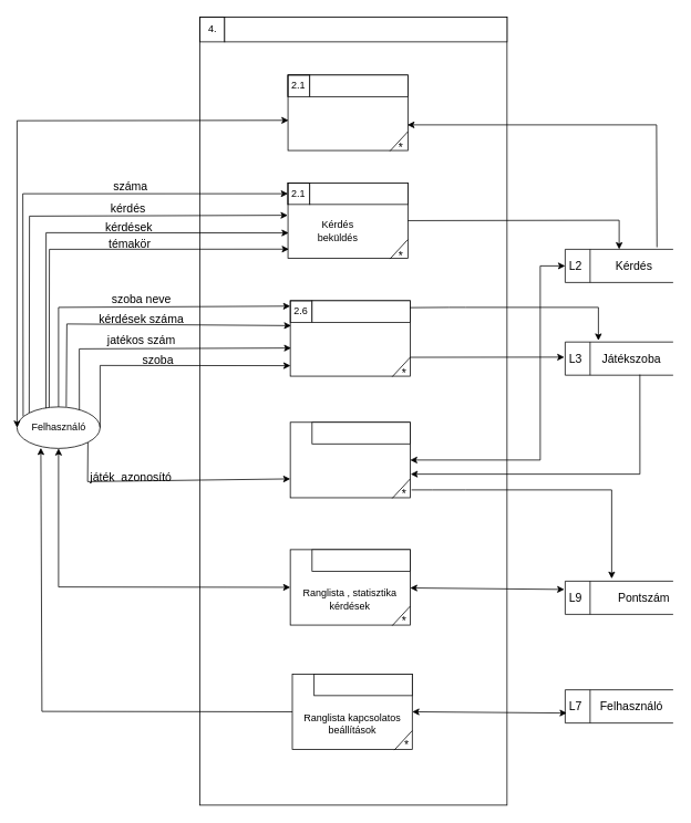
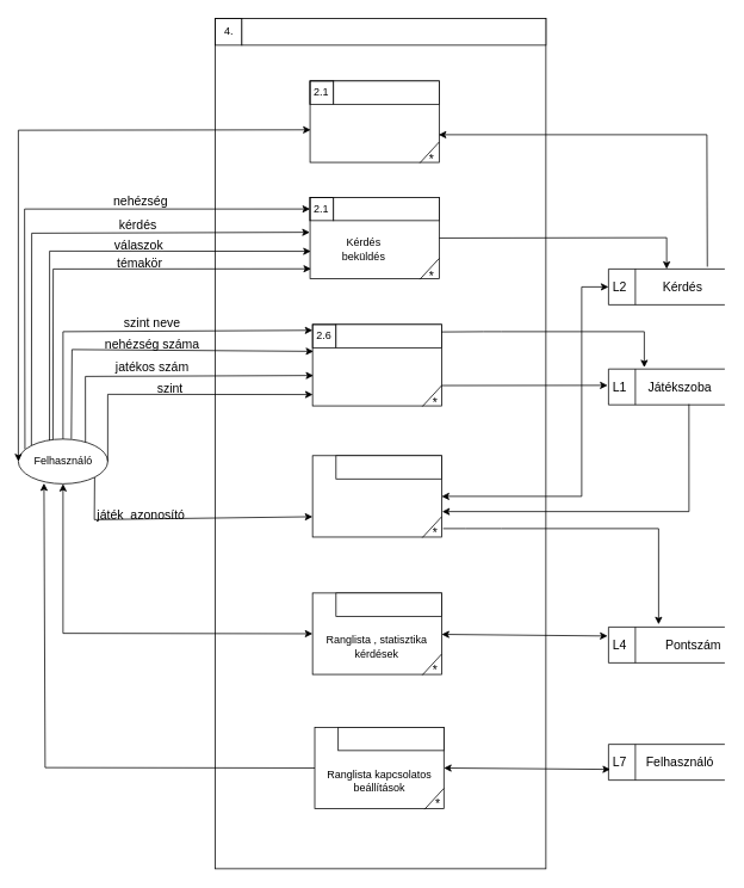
  <mxCell id="0" />
  <mxCell id="1" parent="0" />
  <mxCell id="2" value="Felhasználó" style="shape=ellipse;html=1;dashed=0;whitespace=wrap;perimeter=ellipsePerimeter;" parent="1" vertex="1"><mxGeometry x="20" y="490" width="100" height="50" as="geometry" /></mxCell>
  <mxCell id="3" value="" style="html=1;dashed=0;whitespace=wrap;rounded=0;sketch=0;strokeColor=#000000;align=left;" parent="1" vertex="1"><mxGeometry x="240" y="20" width="370" height="950" as="geometry" /></mxCell>
  <mxCell id="4" value="4." style="text;html=1;resizable=0;autosize=1;align=center;verticalAlign=middle;points=[];fillColor=none;rounded=0;sketch=0;strokeColor=#000000;" parent="1" vertex="1"><mxGeometry x="240" y="20" width="30" height="30" as="geometry" /></mxCell>
  <mxCell id="5" value="" style="rounded=0;whiteSpace=wrap;html=1;sketch=0;strokeColor=#000000;align=center;" parent="1" vertex="1"><mxGeometry x="270" y="20" width="340" height="30" as="geometry" /></mxCell>
  <mxCell id="6" value="" style="group" parent="1" vertex="1" connectable="0"><mxGeometry x="346.25" y="220" width="157.5" height="102.926" as="geometry" /></mxCell>
  <mxCell id="7" value="" style="whiteSpace=wrap;html=1;rounded=0;sketch=0;align=left;" parent="6" vertex="1"><mxGeometry width="26.25" height="25.974" as="geometry" /></mxCell>
  <mxCell id="8" value="" style="group" parent="6" vertex="1" connectable="0"><mxGeometry width="150.937" height="102.926" as="geometry" /></mxCell>
  <mxCell id="9" value="" style="html=1;dashed=0;whitespace=wrap;rounded=0;sketch=0;align=left;" parent="8" vertex="1"><mxGeometry width="144.375" height="90.909" as="geometry" /></mxCell>
  <mxCell id="10" value="2.1" style="text;html=1;fillColor=none;align=center;verticalAlign=middle;whiteSpace=wrap;rounded=0;sketch=0;strokeColor=#000000;" parent="8" vertex="1"><mxGeometry width="26.25" height="25.974" as="geometry" /></mxCell>
  <mxCell id="11" value="*" style="text;html=1;resizable=0;autosize=1;align=center;verticalAlign=middle;points=[];fillColor=none;strokeColor=none;rounded=0;sketch=0;fontSize=14;" parent="8" vertex="1"><mxGeometry x="120.938" y="72.926" width="30" height="30" as="geometry" /></mxCell>
  <mxCell id="12" value="" style="rounded=0;whiteSpace=wrap;html=1;" parent="8" vertex="1"><mxGeometry x="26.25" width="118.125" height="25.974" as="geometry" /></mxCell>
  <mxCell id="13" value="Kérdés beküldés" style="text;html=1;strokeColor=none;fillColor=none;align=center;verticalAlign=middle;whiteSpace=wrap;rounded=0;" parent="8" vertex="1"><mxGeometry x="21.094" y="38.961" width="78.75" height="38.961" as="geometry" /></mxCell>
  <mxCell id="14" value="" style="endArrow=none;html=1;entryX=1;entryY=0.75;entryDx=0;entryDy=0;exitX=0.85;exitY=1.008;exitDx=0;exitDy=0;exitPerimeter=0;rounded=0;" parent="8" source="9" target="9" edge="1"><mxGeometry width="50" height="50" relative="1" as="geometry"><mxPoint x="-39.375" y="25.974" as="sourcePoint" /><mxPoint x="26.25" y="-38.961" as="targetPoint" /></mxGeometry></mxCell>
  <mxCell id="15" value="" style="group" parent="1" vertex="1" connectable="0"><mxGeometry x="349.03" y="360" width="151.938" height="104.006" as="geometry" /></mxCell>
  <mxCell id="16" value="" style="html=1;dashed=0;whitespace=wrap;rounded=0;sketch=0;align=left;" parent="15" vertex="1"><mxGeometry y="2.01" width="144.375" height="90.909" as="geometry" /></mxCell>
  <mxCell id="17" value="2.6" style="text;html=1;fillColor=none;align=center;verticalAlign=middle;whiteSpace=wrap;rounded=0;sketch=0;strokeColor=#000000;" parent="15" vertex="1"><mxGeometry y="2.01" width="26.25" height="25.974" as="geometry" /></mxCell>
  <mxCell id="18" value="*" style="text;html=1;resizable=0;autosize=1;align=center;verticalAlign=middle;points=[];fillColor=none;strokeColor=none;rounded=0;sketch=0;fontSize=14;" parent="15" vertex="1"><mxGeometry x="121.938" y="74.006" width="30" height="30" as="geometry" /></mxCell>
  <mxCell id="19" value="" style="rounded=0;whiteSpace=wrap;html=1;" parent="15" vertex="1"><mxGeometry x="26.25" y="2.01" width="118.125" height="25.974" as="geometry" /></mxCell>
  <mxCell id="20" value="" style="endArrow=none;html=1;entryX=1;entryY=0.75;entryDx=0;entryDy=0;exitX=0.85;exitY=1.008;exitDx=0;exitDy=0;exitPerimeter=0;rounded=0;" parent="15" source="16" target="16" edge="1"><mxGeometry width="50" height="50" relative="1" as="geometry"><mxPoint x="-401.875" y="-100.006" as="sourcePoint" /><mxPoint x="-336.25" y="-164.941" as="targetPoint" /></mxGeometry></mxCell>
  <mxCell id="21" value="" style="group" parent="1" vertex="1" connectable="0"><mxGeometry x="349.03" y="506.54" width="151.938" height="103.456" as="geometry" /></mxCell>
  <mxCell id="22" value="" style="html=1;dashed=0;whitespace=wrap;rounded=0;sketch=0;align=left;" parent="21" vertex="1"><mxGeometry y="2.01" width="144.375" height="90.909" as="geometry" /></mxCell>
  <mxCell id="23" value="*" style="text;html=1;resizable=0;autosize=1;align=center;verticalAlign=middle;points=[];fillColor=none;strokeColor=none;rounded=0;sketch=0;fontSize=14;" parent="21" vertex="1"><mxGeometry x="121.938" y="73.456" width="30" height="30" as="geometry" /></mxCell>
  <mxCell id="24" value="" style="rounded=0;whiteSpace=wrap;html=1;" parent="21" vertex="1"><mxGeometry x="26.25" y="2.01" width="118.125" height="25.974" as="geometry" /></mxCell>
  <mxCell id="25" value="" style="endArrow=none;html=1;entryX=1;entryY=0.75;entryDx=0;entryDy=0;exitX=0.85;exitY=1.008;exitDx=0;exitDy=0;exitPerimeter=0;rounded=0;" parent="21" source="22" target="22" edge="1"><mxGeometry width="50" height="50" relative="1" as="geometry"><mxPoint x="-404.845" y="-99.556" as="sourcePoint" /><mxPoint x="-339.22" y="-164.491" as="targetPoint" /></mxGeometry></mxCell>
  <mxCell id="26" value="" style="group" parent="1" vertex="1" connectable="0"><mxGeometry x="349.03" y="660" width="151.938" height="103.456" as="geometry" /></mxCell>
  <mxCell id="27" value="" style="html=1;dashed=0;whitespace=wrap;rounded=0;sketch=0;align=left;" parent="26" vertex="1"><mxGeometry y="2.01" width="144.375" height="90.909" as="geometry" /></mxCell>
  <mxCell id="28" value="*" style="text;html=1;resizable=0;autosize=1;align=center;verticalAlign=middle;points=[];fillColor=none;strokeColor=none;rounded=0;sketch=0;fontSize=14;" parent="26" vertex="1"><mxGeometry x="121.938" y="73.456" width="30" height="30" as="geometry" /></mxCell>
  <mxCell id="29" value="" style="rounded=0;whiteSpace=wrap;html=1;" parent="26" vertex="1"><mxGeometry x="26.25" y="2.01" width="118.125" height="25.974" as="geometry" /></mxCell>
  <mxCell id="30" value="Ranglista , statisztika kérdések" style="text;html=1;strokeColor=none;fillColor=none;align=center;verticalAlign=middle;whiteSpace=wrap;rounded=0;" parent="26" vertex="1"><mxGeometry x="7.19" y="42.46" width="130" height="38.96" as="geometry" /></mxCell>
  <mxCell id="31" value="" style="endArrow=none;html=1;entryX=1;entryY=0.75;entryDx=0;entryDy=0;exitX=0.85;exitY=1.008;exitDx=0;exitDy=0;exitPerimeter=0;rounded=0;" parent="26" source="27" target="27" edge="1"><mxGeometry width="50" height="50" relative="1" as="geometry"><mxPoint x="-401.875" y="-109.556" as="sourcePoint" /><mxPoint x="-336.25" y="-174.491" as="targetPoint" /></mxGeometry></mxCell>
  <mxCell id="32" value="" style="group" parent="1" vertex="1" connectable="0"><mxGeometry x="351.5" y="810" width="152.938" height="103.466" as="geometry" /></mxCell>
  <mxCell id="33" value="" style="html=1;dashed=0;whitespace=wrap;rounded=0;sketch=0;align=left;" parent="32" vertex="1"><mxGeometry y="2.01" width="144.375" height="90.909" as="geometry" /></mxCell>
  <mxCell id="34" value="*" style="text;html=1;resizable=0;autosize=1;align=center;verticalAlign=middle;points=[];fillColor=none;strokeColor=none;rounded=0;sketch=0;fontSize=14;" parent="32" vertex="1"><mxGeometry x="122.938" y="73.466" width="30" height="30" as="geometry" /></mxCell>
  <mxCell id="35" value="" style="rounded=0;whiteSpace=wrap;html=1;" parent="32" vertex="1"><mxGeometry x="26.25" y="2.01" width="118.125" height="25.974" as="geometry" /></mxCell>
  <mxCell id="36" value="Ranglista kapcsolatos beállítások" style="text;html=1;strokeColor=none;fillColor=none;align=center;verticalAlign=middle;whiteSpace=wrap;rounded=0;" parent="32" vertex="1"><mxGeometry x="12.19" y="42.47" width="120" height="38.96" as="geometry" /></mxCell>
  <mxCell id="37" value="" style="endArrow=none;html=1;entryX=1;entryY=0.75;entryDx=0;entryDy=0;exitX=0.85;exitY=1.008;exitDx=0;exitDy=0;exitPerimeter=0;rounded=0;" parent="32" source="33" target="33" edge="1"><mxGeometry width="50" height="50" relative="1" as="geometry"><mxPoint x="-405.155" y="-109.546" as="sourcePoint" /><mxPoint x="-339.53" y="-174.481" as="targetPoint" /></mxGeometry></mxCell>
  <mxCell id="38" value="L2" style="html=1;dashed=0;whitespace=wrap;shape=mxgraph.dfd.dataStoreID;align=left;spacingLeft=3;points=[[0,0],[0.5,0],[1,0],[0,0.5],[1,0.5],[0,1],[0.5,1],[1,1]];fontSize=14;" parent="1" vertex="1"><mxGeometry x="680" y="300" width="130" height="40" as="geometry" /></mxCell>
  <mxCell id="39" value="Kérdés&amp;nbsp;" style="text;html=1;strokeColor=none;fillColor=none;align=center;verticalAlign=middle;whiteSpace=wrap;rounded=0;fontSize=14;" parent="1" vertex="1"><mxGeometry x="720" y="305" width="90" height="30" as="geometry" /></mxCell>
  <mxCell id="40" value="" style="endArrow=classic;html=1;rounded=0;fontSize=14;entryX=-0.002;entryY=0.429;entryDx=0;entryDy=0;exitX=0;exitY=0;exitDx=0;exitDy=0;entryPerimeter=0;" parent="1" target="9" edge="1" source="2"><mxGeometry width="50" height="50" relative="1" as="geometry"><mxPoint x="100" y="370" as="sourcePoint" /><mxPoint x="350" y="135" as="targetPoint" /><Array as="points"><mxPoint x="35" y="260" /></Array></mxGeometry></mxCell>
  <mxCell id="41" value="kérdés" style="text;html=1;strokeColor=none;fillColor=none;align=center;verticalAlign=middle;whiteSpace=wrap;rounded=0;fontSize=14;" parent="1" vertex="1"><mxGeometry x="124" y="236.46" width="60" height="30" as="geometry" /></mxCell>
  <mxCell id="42" value="" style="endArrow=classic;html=1;rounded=0;fontSize=14;entryX=0.006;entryY=0.663;entryDx=0;entryDy=0;entryPerimeter=0;exitX=0.349;exitY=0.031;exitDx=0;exitDy=0;exitPerimeter=0;" parent="1" source="2" target="9" edge="1"><mxGeometry width="50" height="50" relative="1" as="geometry"><mxPoint x="130" y="300" as="sourcePoint" /><mxPoint x="180" y="250" as="targetPoint" /><Array as="points"><mxPoint x="55" y="280" /></Array></mxGeometry></mxCell>
- <mxCell id="43" value="kérdések" style="text;html=1;strokeColor=none;fillColor=none;align=center;verticalAlign=middle;whiteSpace=wrap;rounded=0;fontSize=14;" parent="1" vertex="1"><mxGeometry x="125" y="258.46" width="60" height="30" as="geometry" /></mxCell>
+ <mxCell id="43" value="válaszok" style="text;html=1;strokeColor=none;fillColor=none;align=center;verticalAlign=middle;whiteSpace=wrap;rounded=0;fontSize=14;" parent="1" vertex="1"><mxGeometry x="125" y="258.46" width="60" height="30" as="geometry" /></mxCell>
  <mxCell id="44" value="" style="endArrow=classic;html=1;rounded=0;fontSize=14;entryX=0.5;entryY=0;entryDx=0;entryDy=0;exitX=1;exitY=0.5;exitDx=0;exitDy=0;" parent="1" source="9" target="38" edge="1"><mxGeometry width="50" height="50" relative="1" as="geometry"><mxPoint x="660" y="200" as="sourcePoint" /><mxPoint x="710" y="150" as="targetPoint" /><Array as="points"><mxPoint x="745" y="265" /></Array></mxGeometry></mxCell>
  <mxCell id="45" value="" style="endArrow=classic;html=1;rounded=0;fontSize=14;entryX=0;entryY=0.25;entryDx=0;entryDy=0;" parent="1" source="2" target="17" edge="1"><mxGeometry width="50" height="50" relative="1" as="geometry"><mxPoint x="210" y="380" as="sourcePoint" /><mxPoint x="350" y="375" as="targetPoint" /><Array as="points"><mxPoint x="70" y="370" /></Array></mxGeometry></mxCell>
  <mxCell id="46" value="" style="endArrow=classic;html=1;rounded=0;fontSize=14;entryX=0.007;entryY=0.33;entryDx=0;entryDy=0;entryPerimeter=0;exitX=0.593;exitY=-0.004;exitDx=0;exitDy=0;exitPerimeter=0;" parent="1" source="2" target="16" edge="1"><mxGeometry width="50" height="50" relative="1" as="geometry"><mxPoint x="210" y="380" as="sourcePoint" /><mxPoint x="260" y="330" as="targetPoint" /><Array as="points"><mxPoint x="80" y="390" /></Array></mxGeometry></mxCell>
  <mxCell id="47" value="" style="endArrow=classic;html=1;rounded=0;fontSize=14;exitX=1;exitY=0.5;exitDx=0;exitDy=0;entryX=0.002;entryY=0.861;entryDx=0;entryDy=0;entryPerimeter=0;" parent="1" target="16" edge="1" source="2"><mxGeometry width="50" height="50" relative="1" as="geometry"><mxPoint x="135.456" y="379.373" as="sourcePoint" /><mxPoint x="353.944" y="313.101" as="targetPoint" /><Array as="points"><mxPoint x="120" y="440" /></Array></mxGeometry></mxCell>
- <mxCell id="48" value="szoba neve" style="text;html=1;strokeColor=none;fillColor=none;align=center;verticalAlign=middle;whiteSpace=wrap;rounded=0;fontSize=14;" parent="1" vertex="1"><mxGeometry x="130" y="345" width="80" height="30" as="geometry" /></mxCell>
- <mxCell id="49" value="kérdések száma" style="text;html=1;strokeColor=none;fillColor=none;align=center;verticalAlign=middle;whiteSpace=wrap;rounded=0;fontSize=14;" parent="1" vertex="1"><mxGeometry x="115" y="368.73" width="110" height="30" as="geometry" /></mxCell>
- <mxCell id="50" value="szoba" style="text;html=1;strokeColor=none;fillColor=none;align=center;verticalAlign=middle;whiteSpace=wrap;rounded=0;fontSize=14;" parent="1" vertex="1"><mxGeometry x="160" y="418.73" width="60" height="30" as="geometry" /></mxCell>
+ <mxCell id="48" value="szint neve" style="text;html=1;strokeColor=none;fillColor=none;align=center;verticalAlign=middle;whiteSpace=wrap;rounded=0;fontSize=14;" parent="1" vertex="1"><mxGeometry x="130" y="345" width="80" height="30" as="geometry" /></mxCell>
+ <mxCell id="49" value="nehézség száma" style="text;html=1;strokeColor=none;fillColor=none;align=center;verticalAlign=middle;whiteSpace=wrap;rounded=0;fontSize=14;" parent="1" vertex="1"><mxGeometry x="115" y="368.73" width="110" height="30" as="geometry" /></mxCell>
+ <mxCell id="50" value="szint" style="text;html=1;strokeColor=none;fillColor=none;align=center;verticalAlign=middle;whiteSpace=wrap;rounded=0;fontSize=14;" parent="1" vertex="1"><mxGeometry x="160" y="418.73" width="60" height="30" as="geometry" /></mxCell>
  <mxCell id="51" value="" style="endArrow=classic;html=1;rounded=0;fontSize=14;entryX=0;entryY=0.75;entryDx=0;entryDy=0;exitX=1;exitY=1;exitDx=0;exitDy=0;" parent="1" source="2" target="22" edge="1"><mxGeometry width="50" height="50" relative="1" as="geometry"><mxPoint x="135" y="470" as="sourcePoint" /><mxPoint x="185" y="420" as="targetPoint" /><Array as="points"><mxPoint x="105" y="580" /></Array></mxGeometry></mxCell>
  <mxCell id="52" value="játék&amp;nbsp; azonosító" style="text;html=1;strokeColor=none;fillColor=none;align=center;verticalAlign=middle;whiteSpace=wrap;rounded=0;fontSize=14;" parent="1" vertex="1"><mxGeometry x="95" y="560" width="125" height="30" as="geometry" /></mxCell>
  <mxCell id="53" value="" style="endArrow=classic;html=1;rounded=0;fontSize=14;entryX=0;entryY=0.5;entryDx=0;entryDy=0;exitX=0.5;exitY=1;exitDx=0;exitDy=0;startArrow=classic;startFill=1;" parent="1" target="27" edge="1" source="2"><mxGeometry width="50" height="50" relative="1" as="geometry"><mxPoint x="107" y="420" as="sourcePoint" /><mxPoint x="235" y="480" as="targetPoint" /><Array as="points"><mxPoint x="70" y="707" /></Array></mxGeometry></mxCell>
  <mxCell id="54" value="" style="endArrow=none;html=1;rounded=0;fontSize=14;exitX=0.287;exitY=0.987;exitDx=0;exitDy=0;exitPerimeter=0;entryX=0;entryY=0.5;entryDx=0;entryDy=0;startArrow=classic;startFill=1;endFill=0;" parent="1" source="2" target="33" edge="1"><mxGeometry width="50" height="50" relative="1" as="geometry"><mxPoint x="110" y="720" as="sourcePoint" /><mxPoint x="160" y="670" as="targetPoint" /><Array as="points"><mxPoint x="50" y="857" /></Array></mxGeometry></mxCell>
  <mxCell id="55" value="" style="group" parent="1" vertex="1" connectable="0"><mxGeometry x="680" y="411.73" width="130" height="40" as="geometry" /></mxCell>
- <mxCell id="56" value="L3" style="html=1;dashed=0;whitespace=wrap;shape=mxgraph.dfd.dataStoreID;align=left;spacingLeft=3;points=[[0,0],[0.5,0],[1,0],[0,0.5],[1,0.5],[0,1],[0.5,1],[1,1]];fontSize=14;" parent="55" vertex="1"><mxGeometry width="130" height="40" as="geometry" /></mxCell>
+ <mxCell id="56" value="L1" style="html=1;dashed=0;whitespace=wrap;shape=mxgraph.dfd.dataStoreID;align=left;spacingLeft=3;points=[[0,0],[0.5,0],[1,0],[0,0.5],[1,0.5],[0,1],[0.5,1],[1,1]];fontSize=14;" parent="55" vertex="1"><mxGeometry width="130" height="40" as="geometry" /></mxCell>
  <mxCell id="57" value="Játékszoba" style="text;html=1;strokeColor=none;fillColor=none;align=center;verticalAlign=middle;whiteSpace=wrap;rounded=0;fontSize=14;" parent="55" vertex="1"><mxGeometry x="50" y="5" width="60" height="30" as="geometry" /></mxCell>
  <mxCell id="58" value="" style="group" parent="1" vertex="1" connectable="0"><mxGeometry x="680" y="700" width="130" height="40" as="geometry" /></mxCell>
- <mxCell id="59" value="L9" style="html=1;dashed=0;whitespace=wrap;shape=mxgraph.dfd.dataStoreID;align=left;spacingLeft=3;points=[[0,0],[0.5,0],[1,0],[0,0.5],[1,0.5],[0,1],[0.5,1],[1,1]];fontSize=14;" parent="58" vertex="1"><mxGeometry width="130" height="40" as="geometry" /></mxCell>
+ <mxCell id="59" value="L4" style="html=1;dashed=0;whitespace=wrap;shape=mxgraph.dfd.dataStoreID;align=left;spacingLeft=3;points=[[0,0],[0.5,0],[1,0],[0,0.5],[1,0.5],[0,1],[0.5,1],[1,1]];fontSize=14;" parent="58" vertex="1"><mxGeometry width="130" height="40" as="geometry" /></mxCell>
  <mxCell id="60" value="Pontszám" style="text;html=1;strokeColor=none;fillColor=none;align=center;verticalAlign=middle;whiteSpace=wrap;rounded=0;fontSize=14;" parent="58" vertex="1"><mxGeometry x="65" y="5" width="60" height="30" as="geometry" /></mxCell>
  <mxCell id="61" value="" style="endArrow=classic;html=1;rounded=0;fontSize=14;exitX=1;exitY=0.75;exitDx=0;exitDy=0;" parent="1" edge="1" source="16"><mxGeometry width="50" height="50" relative="1" as="geometry"><mxPoint x="500" y="430" as="sourcePoint" /><mxPoint x="679" y="430" as="targetPoint" /></mxGeometry></mxCell>
  <mxCell id="62" value="" style="endArrow=classic;html=1;rounded=0;fontSize=14;exitX=0.996;exitY=0.32;exitDx=0;exitDy=0;exitPerimeter=0;" parent="1" source="19" edge="1"><mxGeometry width="50" height="50" relative="1" as="geometry"><mxPoint x="490" y="370" as="sourcePoint" /><mxPoint x="720" y="410" as="targetPoint" /><Array as="points"><mxPoint x="540" y="370" /><mxPoint x="560" y="370" /><mxPoint x="720" y="370" /></Array></mxGeometry></mxCell>
  <mxCell id="63" value="" style="endArrow=classic;html=1;rounded=0;fontSize=14;entryX=0;entryY=0.5;entryDx=0;entryDy=0;exitX=1;exitY=0.5;exitDx=0;exitDy=0;startArrow=classic;startFill=1;" parent="1" source="22" target="38" edge="1"><mxGeometry width="50" height="50" relative="1" as="geometry"><mxPoint x="590" y="400" as="sourcePoint" /><mxPoint x="640" y="350" as="targetPoint" /><Array as="points"><mxPoint x="650" y="554" /><mxPoint x="650" y="320" /></Array></mxGeometry></mxCell>
  <mxCell id="64" value="" style="endArrow=classic;startArrow=classic;html=1;rounded=0;fontSize=14;entryX=-0.008;entryY=0.25;entryDx=0;entryDy=0;entryPerimeter=0;" parent="1" source="27" target="59" edge="1"><mxGeometry width="50" height="50" relative="1" as="geometry"><mxPoint x="540" y="610" as="sourcePoint" /><mxPoint x="590" y="560" as="targetPoint" /></mxGeometry></mxCell>
  <mxCell id="65" value="" style="endArrow=classic;html=1;rounded=0;fontSize=14;exitX=1.011;exitY=0.896;exitDx=0;exitDy=0;entryX=0.431;entryY=-0.075;entryDx=0;entryDy=0;entryPerimeter=0;exitPerimeter=0;" parent="1" source="22" target="59" edge="1"><mxGeometry width="50" height="50" relative="1" as="geometry"><mxPoint x="540" y="520" as="sourcePoint" /><mxPoint x="590" y="470" as="targetPoint" /><Array as="points"><mxPoint x="520" y="590" /><mxPoint x="560" y="590" /><mxPoint x="736" y="590" /></Array></mxGeometry></mxCell>
  <mxCell id="66" value="" style="group" parent="1" vertex="1" connectable="0"><mxGeometry x="680" y="831" width="130" height="40" as="geometry" /></mxCell>
  <mxCell id="67" value="L7" style="html=1;dashed=0;whitespace=wrap;shape=mxgraph.dfd.dataStoreID;align=left;spacingLeft=3;points=[[0,0],[0.5,0],[1,0],[0,0.5],[1,0.5],[0,1],[0.5,1],[1,1]];fontSize=14;" parent="66" vertex="1"><mxGeometry width="130" height="40" as="geometry" /></mxCell>
  <mxCell id="68" value="Felhasználó" style="text;html=1;strokeColor=none;fillColor=none;align=center;verticalAlign=middle;whiteSpace=wrap;rounded=0;fontSize=14;" parent="66" vertex="1"><mxGeometry x="50" y="5" width="60" height="30" as="geometry" /></mxCell>
  <mxCell id="69" value="" style="endArrow=classic;startArrow=classic;html=1;rounded=0;fontSize=14;exitX=1;exitY=0.5;exitDx=0;exitDy=0;entryX=0.015;entryY=0.7;entryDx=0;entryDy=0;entryPerimeter=0;" parent="1" source="33" edge="1" target="67"><mxGeometry width="50" height="50" relative="1" as="geometry"><mxPoint x="580" y="751.73" as="sourcePoint" /><mxPoint x="680" y="727" as="targetPoint" /></mxGeometry></mxCell>
  <mxCell id="70" value="" style="group" vertex="1" connectable="0" parent="1"><mxGeometry x="346.25" y="90" width="157.5" height="102.926" as="geometry" /></mxCell>
  <mxCell id="71" value="" style="whiteSpace=wrap;html=1;rounded=0;sketch=0;align=left;" vertex="1" parent="70"><mxGeometry width="26.25" height="25.974" as="geometry" /></mxCell>
  <mxCell id="72" value="" style="group" vertex="1" connectable="0" parent="70"><mxGeometry width="150.937" height="102.926" as="geometry" /></mxCell>
  <mxCell id="73" value="" style="html=1;dashed=0;whitespace=wrap;rounded=0;sketch=0;align=left;" vertex="1" parent="72"><mxGeometry width="144.375" height="90.909" as="geometry" /></mxCell>
  <mxCell id="74" value="2.1" style="text;html=1;fillColor=none;align=center;verticalAlign=middle;whiteSpace=wrap;rounded=0;sketch=0;strokeColor=#000000;" vertex="1" parent="72"><mxGeometry width="26.25" height="25.974" as="geometry" /></mxCell>
  <mxCell id="75" value="*" style="text;html=1;resizable=0;autosize=1;align=center;verticalAlign=middle;points=[];fillColor=none;strokeColor=none;rounded=0;sketch=0;fontSize=14;" vertex="1" parent="72"><mxGeometry x="120.938" y="72.926" width="30" height="30" as="geometry" /></mxCell>
  <mxCell id="76" value="" style="rounded=0;whiteSpace=wrap;html=1;" vertex="1" parent="72"><mxGeometry x="26.25" width="118.125" height="25.974" as="geometry" /></mxCell>
  <mxCell id="77" value="" style="endArrow=none;html=1;entryX=1;entryY=0.75;entryDx=0;entryDy=0;exitX=0.85;exitY=1.008;exitDx=0;exitDy=0;exitPerimeter=0;rounded=0;" edge="1" parent="72" source="73" target="73"><mxGeometry width="50" height="50" relative="1" as="geometry"><mxPoint x="-39.375" y="25.974" as="sourcePoint" /><mxPoint x="26.25" y="-38.961" as="targetPoint" /></mxGeometry></mxCell>
  <mxCell id="78" value="" style="endArrow=classic;html=1;rounded=0;entryX=0.007;entryY=0.627;entryDx=0;entryDy=0;entryPerimeter=0;exitX=0.751;exitY=0.069;exitDx=0;exitDy=0;exitPerimeter=0;" edge="1" parent="1" source="2" target="16"><mxGeometry width="50" height="50" relative="1" as="geometry"><mxPoint x="95" y="490" as="sourcePoint" /><mxPoint x="320" y="530" as="targetPoint" /><Array as="points"><mxPoint x="95" y="420" /></Array></mxGeometry></mxCell>
  <mxCell id="79" value="jatékos szám" style="text;html=1;strokeColor=none;fillColor=none;align=center;verticalAlign=middle;whiteSpace=wrap;rounded=0;fontSize=14;" vertex="1" parent="1"><mxGeometry x="120" y="394.73" width="100" height="30" as="geometry" /></mxCell>
  <mxCell id="80" value="" style="endArrow=none;html=1;rounded=0;entryX=0.85;entryY=-0.063;entryDx=0;entryDy=0;entryPerimeter=0;exitX=0.996;exitY=0.66;exitDx=0;exitDy=0;exitPerimeter=0;startArrow=classic;startFill=1;endFill=0;" edge="1" parent="1" source="73" target="38"><mxGeometry width="50" height="50" relative="1" as="geometry"><mxPoint x="650" y="166.46" as="sourcePoint" /><mxPoint x="700" y="116.46" as="targetPoint" /><Array as="points"><mxPoint x="790" y="150" /></Array></mxGeometry></mxCell>
  <mxCell id="81" value="" style="endArrow=classic;html=1;rounded=0;entryX=0.005;entryY=0.6;entryDx=0;entryDy=0;entryPerimeter=0;exitX=0;exitY=0.5;exitDx=0;exitDy=0;startArrow=classic;startFill=1;" edge="1" parent="1" source="2" target="73"><mxGeometry width="50" height="50" relative="1" as="geometry"><mxPoint x="10" y="510" as="sourcePoint" /><mxPoint x="160" y="120" as="targetPoint" /><Array as="points"><mxPoint x="20" y="145" /></Array></mxGeometry></mxCell>
  <mxCell id="82" value="" style="endArrow=classic;html=1;rounded=0;exitX=0.387;exitY=0.008;exitDx=0;exitDy=0;exitPerimeter=0;entryX=0.008;entryY=0.878;entryDx=0;entryDy=0;entryPerimeter=0;" edge="1" parent="1" source="2" target="9"><mxGeometry width="50" height="50" relative="1" as="geometry"><mxPoint x="330" y="550" as="sourcePoint" /><mxPoint x="340" y="300" as="targetPoint" /><Array as="points"><mxPoint x="59" y="300" /></Array></mxGeometry></mxCell>
  <mxCell id="83" value="témakör" style="text;html=1;strokeColor=none;fillColor=none;align=center;verticalAlign=middle;whiteSpace=wrap;rounded=0;fontSize=14;" vertex="1" parent="1"><mxGeometry x="126" y="278.46" width="60" height="30" as="geometry" /></mxCell>
  <mxCell id="84" value="" style="endArrow=classic;html=1;rounded=0;exitX=0.074;exitY=0.228;exitDx=0;exitDy=0;exitPerimeter=0;entryX=0;entryY=0.5;entryDx=0;entryDy=0;" edge="1" parent="1" source="2" target="10"><mxGeometry width="50" height="50" relative="1" as="geometry"><mxPoint x="190" y="410" as="sourcePoint" /><mxPoint x="240" y="360" as="targetPoint" /><Array as="points"><mxPoint x="27" y="233" /></Array></mxGeometry></mxCell>
- <mxCell id="85" value="száma" style="text;html=1;strokeColor=none;fillColor=none;align=center;verticalAlign=middle;whiteSpace=wrap;rounded=0;fontSize=14;" vertex="1" parent="1"><mxGeometry x="127" y="209.46" width="60" height="30" as="geometry" /></mxCell>
+ <mxCell id="85" value="nehézség" style="text;html=1;strokeColor=none;fillColor=none;align=center;verticalAlign=middle;whiteSpace=wrap;rounded=0;fontSize=14;" vertex="1" parent="1"><mxGeometry x="127" y="209.46" width="60" height="30" as="geometry" /></mxCell>
  <mxCell id="86" value="" style="endArrow=classic;html=1;rounded=0;exitX=0.692;exitY=0.982;exitDx=0;exitDy=0;exitPerimeter=0;entryX=1.004;entryY=0.687;entryDx=0;entryDy=0;entryPerimeter=0;" edge="1" parent="1" source="56" target="22"><mxGeometry width="50" height="50" relative="1" as="geometry"><mxPoint x="340" y="490" as="sourcePoint" /><mxPoint x="390" y="440" as="targetPoint" /><Array as="points"><mxPoint x="770" y="571" /></Array></mxGeometry></mxCell>
